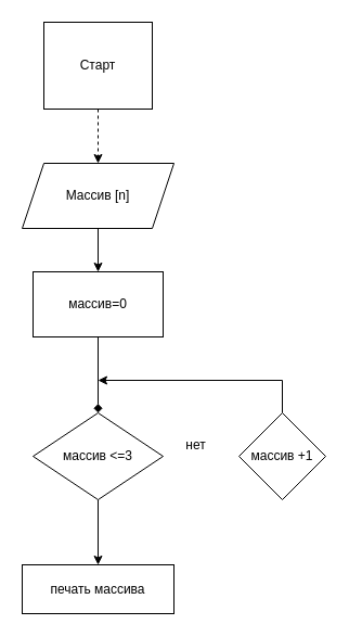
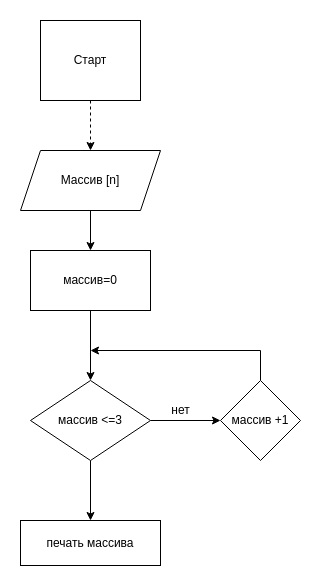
  <mxCell id="0" />
  <mxCell id="1" parent="0" />
  <mxCell id="2" value="" style="edgeStyle=orthogonalEdgeStyle;rounded=0;orthogonalLoop=1;jettySize=auto;html=1;dashed=1;" edge="1" parent="1" source="3" target="5"><mxGeometry relative="1" as="geometry" /></mxCell>
  <mxCell id="3" value="Старт" style="whiteSpace=wrap;html=1;rounded=0;" vertex="1" parent="1"><mxGeometry x="40" y="20" width="100" height="80" as="geometry" /></mxCell>
  <mxCell id="4" value="" style="edgeStyle=orthogonalEdgeStyle;rounded=0;orthogonalLoop=1;jettySize=auto;html=1;" edge="1" parent="1" source="5" target="7"><mxGeometry relative="1" as="geometry" /></mxCell>
  <mxCell id="5" value="Массив [n]" style="shape=parallelogram;perimeter=parallelogramPerimeter;whiteSpace=wrap;html=1;fixedSize=1;" vertex="1" parent="1"><mxGeometry x="20" y="150" width="140" height="60" as="geometry" /></mxCell>
- <mxCell id="6" value="" style="edgeStyle=orthogonalEdgeStyle;rounded=0;orthogonalLoop=1;jettySize=auto;html=1;endArrow=diamond;" edge="1" parent="1" source="7" target="10"><mxGeometry relative="1" as="geometry" /></mxCell>
+ <mxCell id="6" value="" style="edgeStyle=orthogonalEdgeStyle;rounded=0;orthogonalLoop=1;jettySize=auto;html=1;" edge="1" parent="1" source="7" target="10"><mxGeometry relative="1" as="geometry" /></mxCell>
  <mxCell id="7" value="массив=0" style="whiteSpace=wrap;html=1;" vertex="1" parent="1"><mxGeometry x="30" y="250" width="120" height="60" as="geometry" /></mxCell>
+ <mxCell id="8" value="" style="edgeStyle=orthogonalEdgeStyle;rounded=0;orthogonalLoop=1;jettySize=auto;html=1;" edge="1" parent="1" source="10" target="12"><mxGeometry relative="1" as="geometry" /></mxCell>
  <mxCell id="9" value="" style="edgeStyle=orthogonalEdgeStyle;rounded=0;orthogonalLoop=1;jettySize=auto;html=1;" edge="1" parent="1" source="10" target="14"><mxGeometry relative="1" as="geometry" /></mxCell>
  <mxCell id="10" value="массив &amp;lt;=3" style="rhombus;whiteSpace=wrap;html=1;" vertex="1" parent="1"><mxGeometry x="30" y="380" width="120" height="80" as="geometry" /></mxCell>
  <mxCell id="11" value="" style="edgeStyle=orthogonalEdgeStyle;rounded=0;orthogonalLoop=1;jettySize=auto;html=1;" edge="1" parent="1" source="12"><mxGeometry relative="1" as="geometry"><mxPoint x="90" y="350" as="targetPoint" /><Array as="points"><mxPoint x="260" y="350" /></Array></mxGeometry></mxCell>
  <mxCell id="12" value="массив +1" style="rhombus;whiteSpace=wrap;html=1;" vertex="1" parent="1"><mxGeometry x="220" y="380" width="80" height="80" as="geometry" /></mxCell>
  <mxCell id="13" value="нет" style="text;html=1;align=center;verticalAlign=middle;resizable=0;points=[];autosize=1;strokeColor=none;fillColor=none;" vertex="1" parent="1"><mxGeometry x="160" y="395" width="40" height="30" as="geometry" /></mxCell>
  <mxCell id="14" value="печать массива" style="whiteSpace=wrap;html=1;" vertex="1" parent="1"><mxGeometry x="20" y="520" width="140" height="45" as="geometry" /></mxCell>
